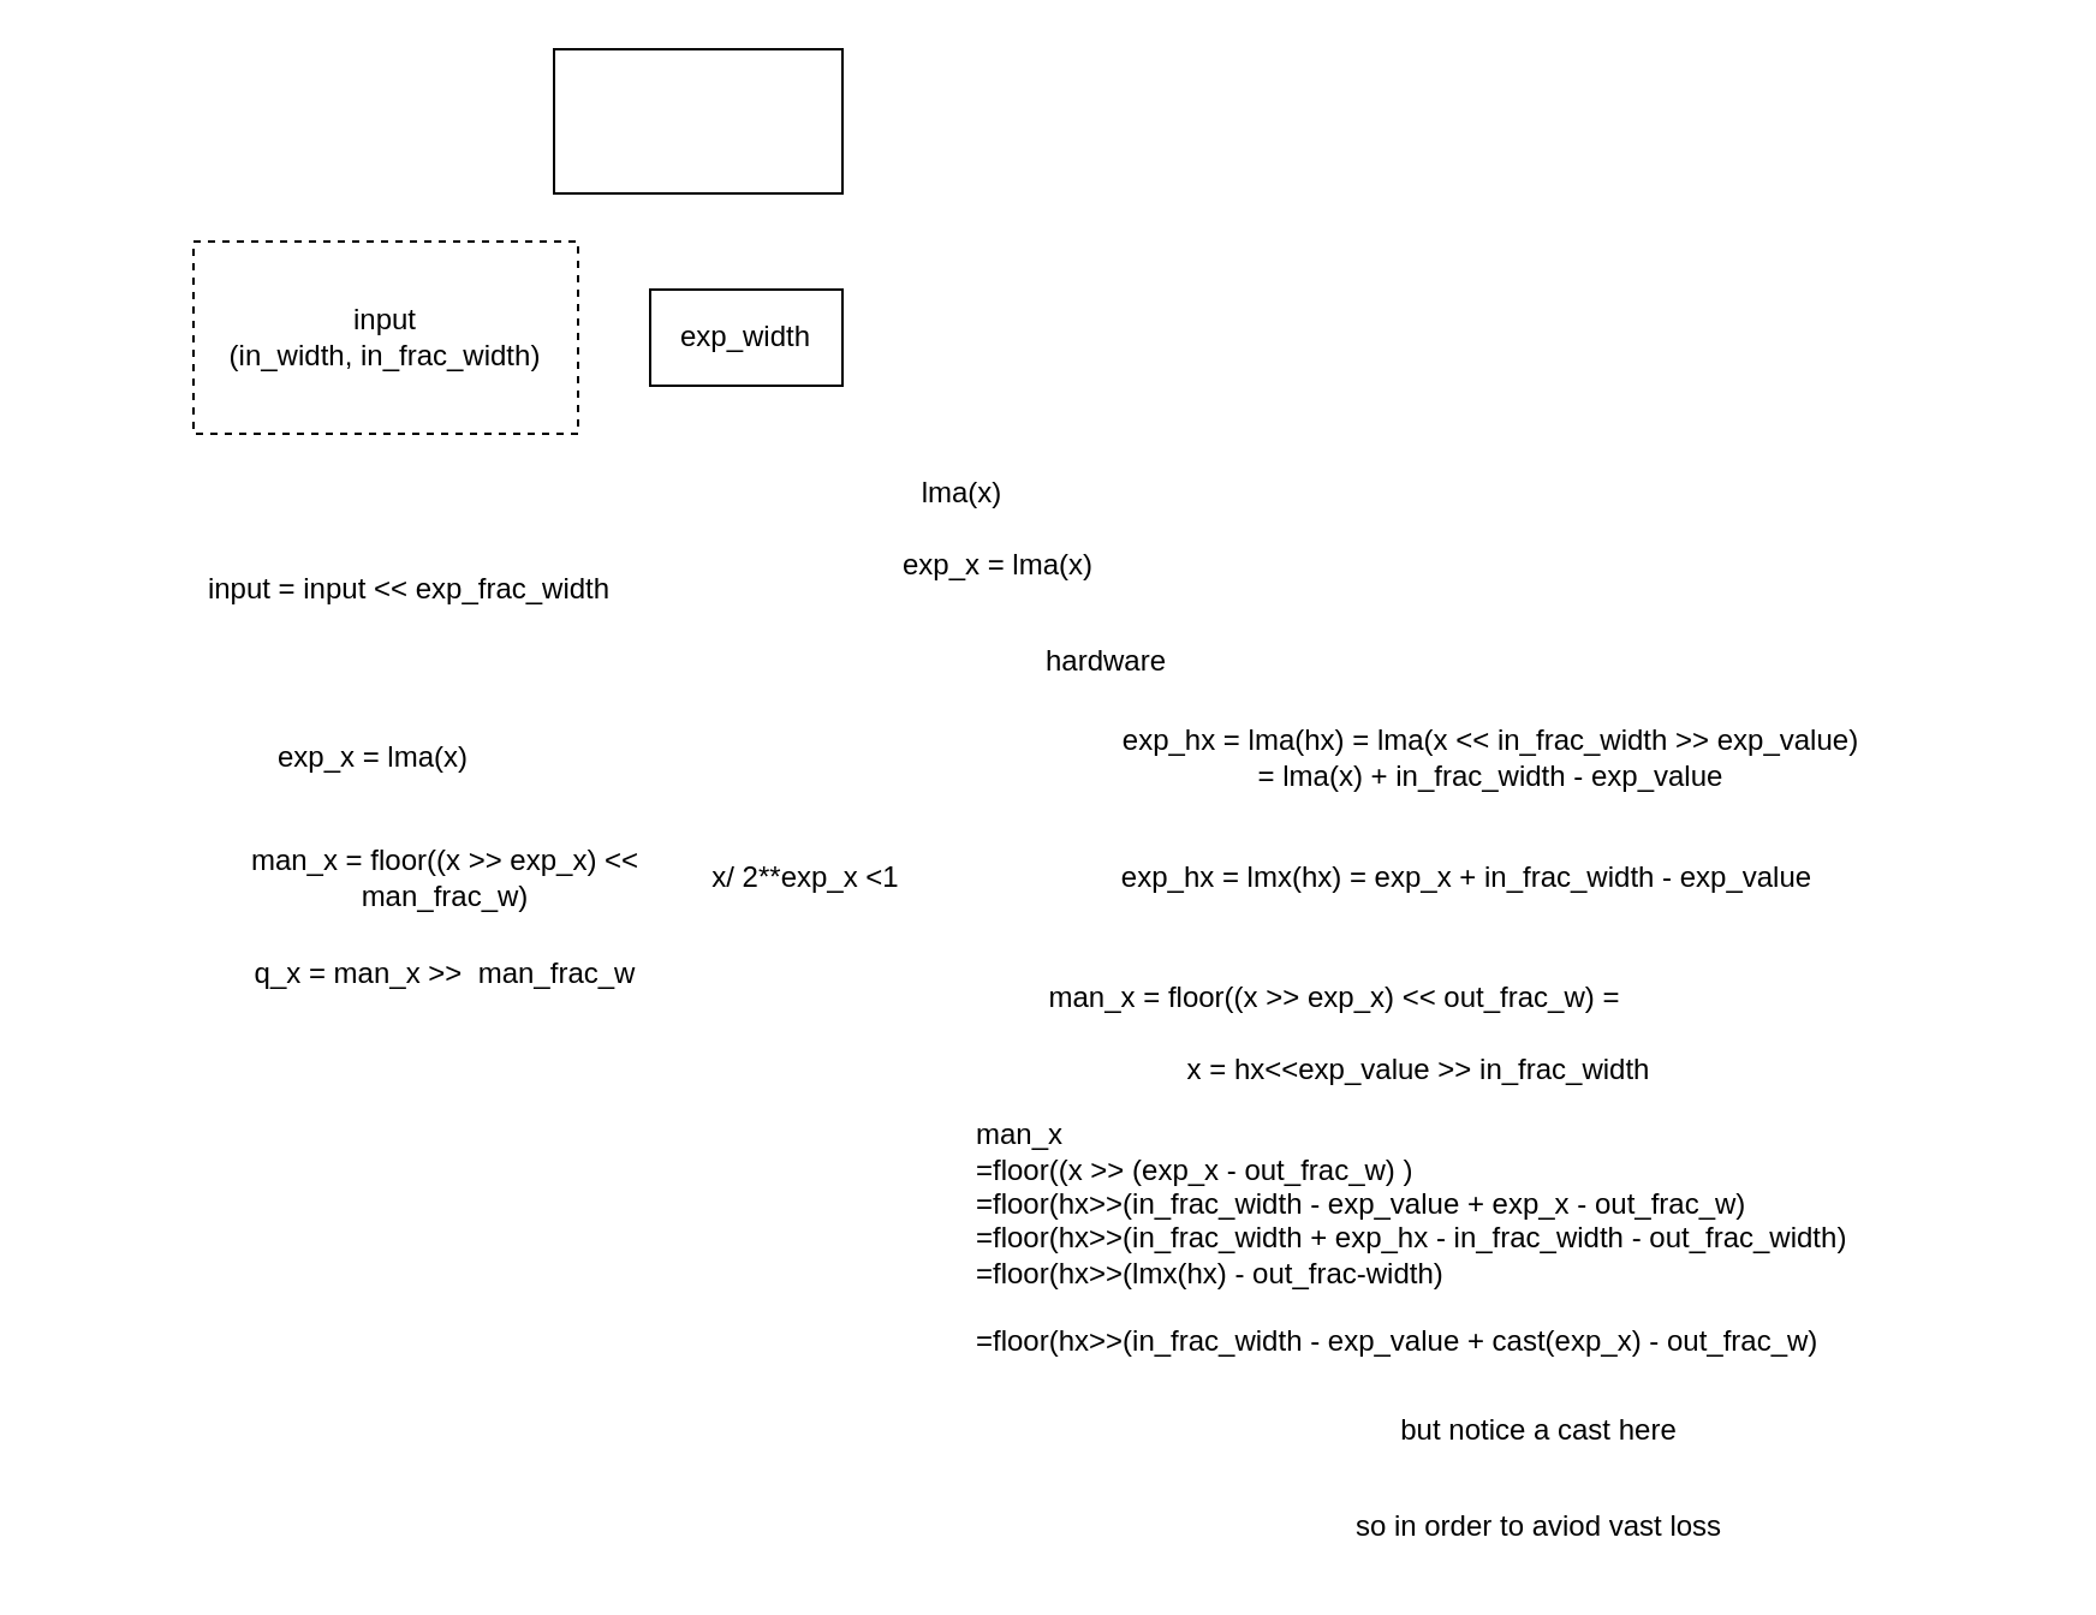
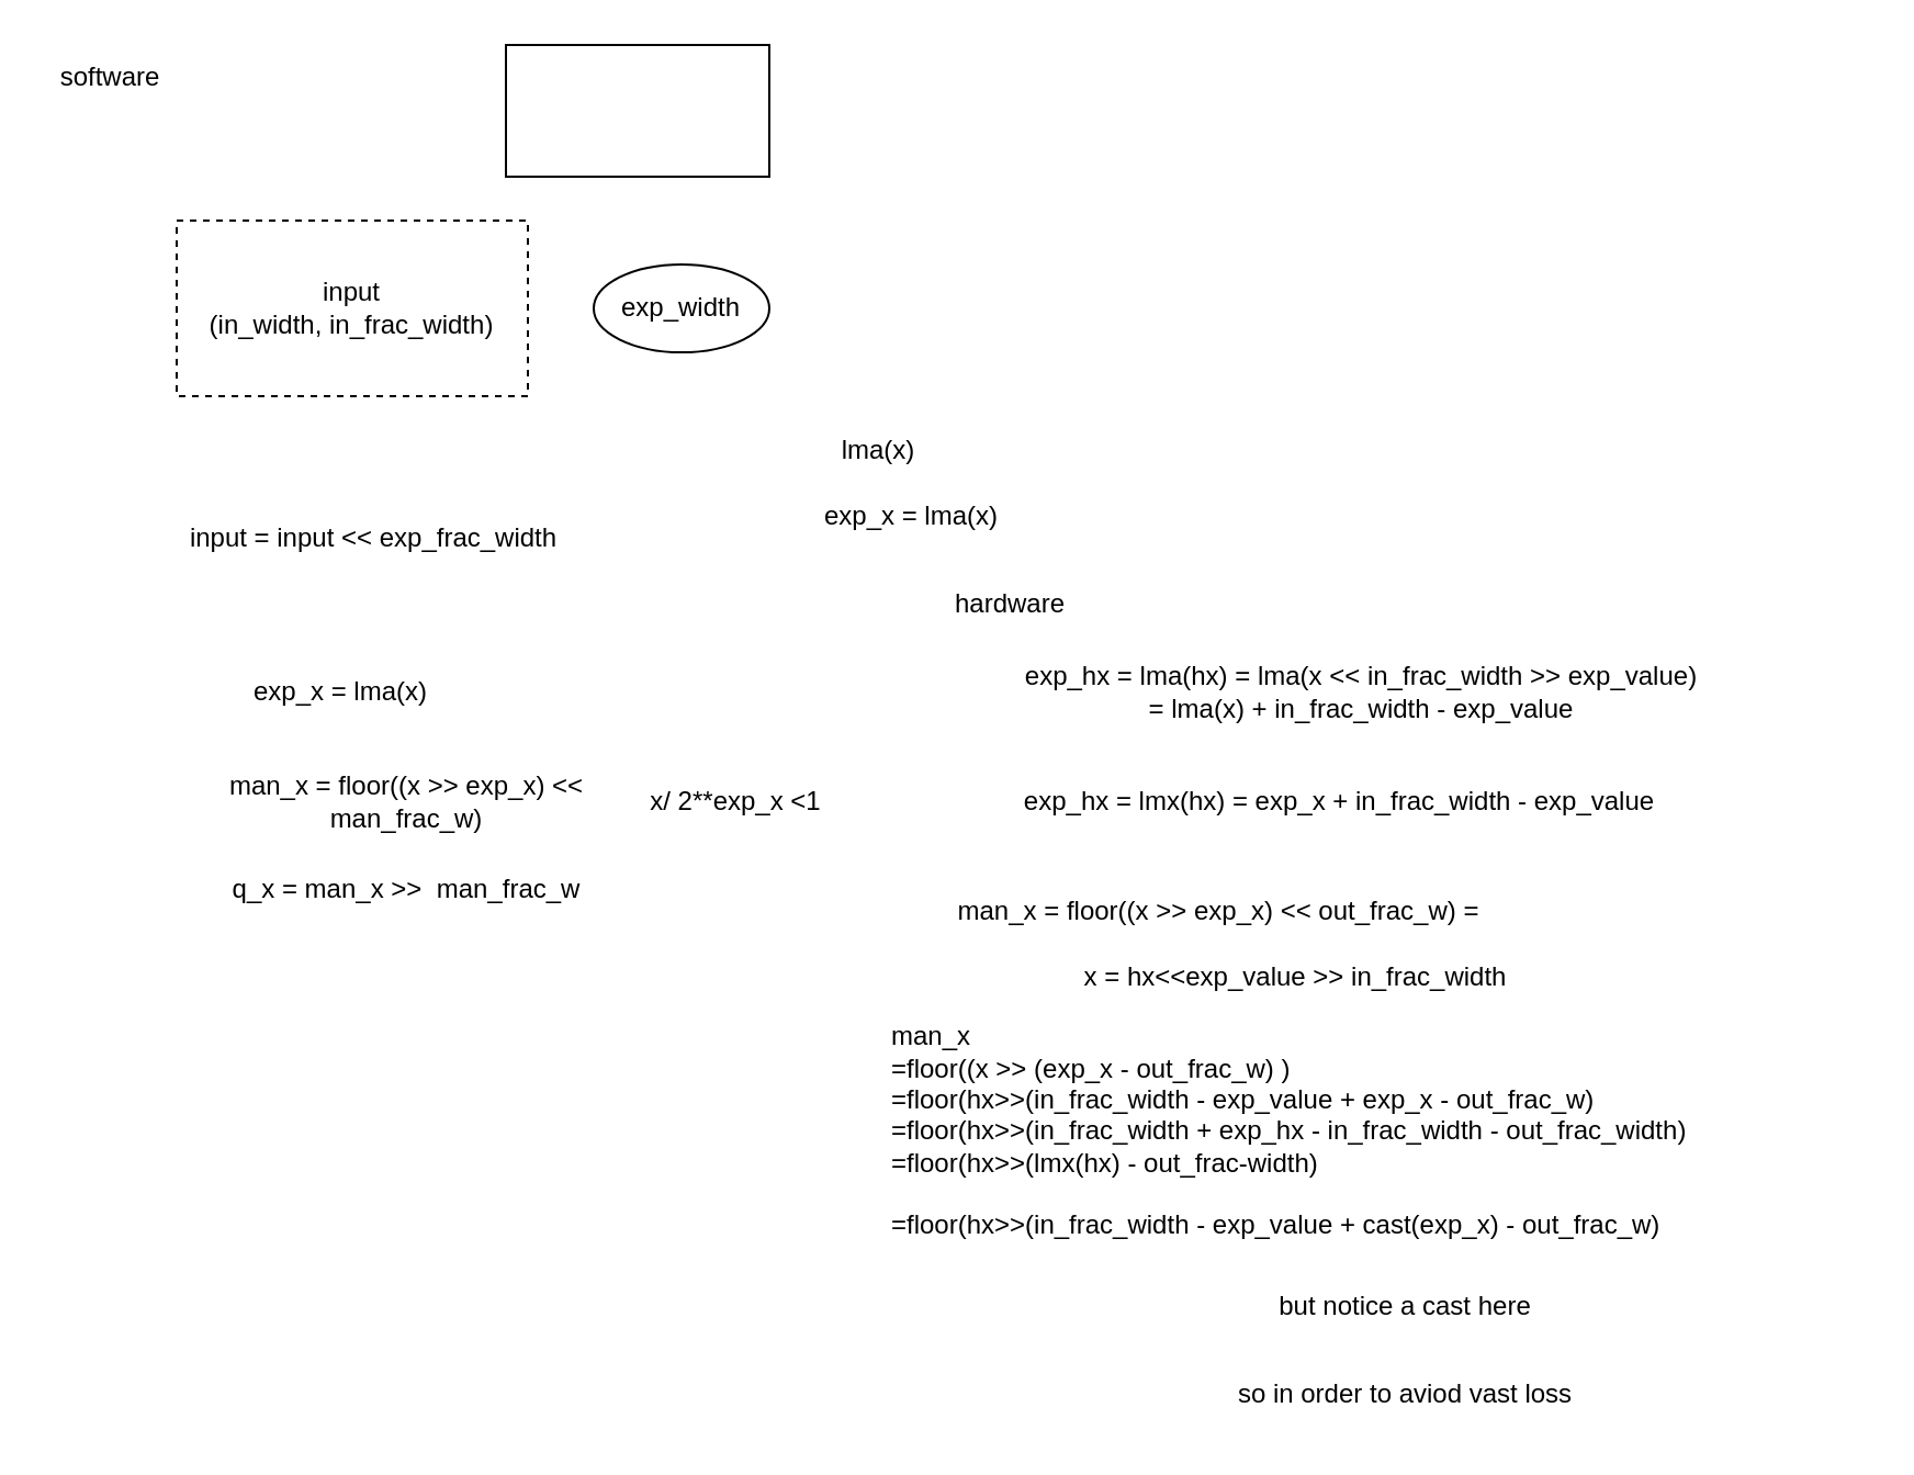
  <mxCell id="0" />
  <mxCell id="1" parent="0" />
  <mxCell id="2" value="input&lt;br&gt;(in_width, in_frac_width)" style="rounded=0;whiteSpace=wrap;html=1;dashed=1;" parent="1" vertex="1"><mxGeometry x="80" y="100" width="160" height="80" as="geometry" /></mxCell>
+ <mxCell id="3" value="software" style="text;strokeColor=none;align=center;fillColor=none;html=1;verticalAlign=middle;whiteSpace=wrap;rounded=0;" parent="1" vertex="1"><mxGeometry x="20" y="20" width="60" height="30" as="geometry" /></mxCell>
  <mxCell id="4" value="" style="rounded=0;whiteSpace=wrap;html=1;" parent="1" vertex="1"><mxGeometry x="230" y="20" width="120" height="60" as="geometry" /></mxCell>
- <mxCell id="5" value="exp_width" style="rounded=0;whiteSpace=wrap;html=1;" parent="1" vertex="1"><mxGeometry x="270" y="120" width="80" height="40" as="geometry" /></mxCell>
+ <mxCell id="5" value="exp_width" style="ellipse;whiteSpace=wrap;html=1;" parent="1" vertex="1"><mxGeometry x="270" y="120" width="80" height="40" as="geometry" /></mxCell>
  <mxCell id="6" value="input = input &amp;lt;&amp;lt; exp_frac_width" style="text;strokeColor=none;align=center;fillColor=none;html=1;verticalAlign=middle;whiteSpace=wrap;rounded=0;" parent="1" vertex="1"><mxGeometry x="60" y="230" width="220" height="30" as="geometry" /></mxCell>
  <mxCell id="7" value="exp_x = lma(x)" style="text;strokeColor=none;align=center;fillColor=none;html=1;verticalAlign=middle;whiteSpace=wrap;rounded=0;" parent="1" vertex="1"><mxGeometry x="370" y="220" width="90" height="30" as="geometry" /></mxCell>
  <mxCell id="8" value="lma(x)" style="text;strokeColor=none;align=center;fillColor=none;html=1;verticalAlign=middle;whiteSpace=wrap;rounded=0;" parent="1" vertex="1"><mxGeometry x="370" y="190" width="60" height="30" as="geometry" /></mxCell>
  <mxCell id="9" value="exp_x = lma(x)" style="text;strokeColor=none;align=center;fillColor=none;html=1;verticalAlign=middle;whiteSpace=wrap;rounded=0;" parent="1" vertex="1"><mxGeometry x="110" y="300" width="90" height="30" as="geometry" /></mxCell>
  <mxCell id="10" value="man_x = floor((x &amp;gt;&amp;gt; exp_x) &amp;lt;&amp;lt; man_frac_w)" style="text;strokeColor=none;align=center;fillColor=none;html=1;verticalAlign=middle;whiteSpace=wrap;rounded=0;" parent="1" vertex="1"><mxGeometry x="70" y="350" width="230" height="30" as="geometry" /></mxCell>
  <mxCell id="11" value="q_x = man_x &amp;gt;&amp;gt;&amp;nbsp; man_frac_w" style="text;strokeColor=none;align=center;fillColor=none;html=1;verticalAlign=middle;whiteSpace=wrap;rounded=0;" parent="1" vertex="1"><mxGeometry x="95" y="390" width="180" height="30" as="geometry" /></mxCell>
  <mxCell id="12" value="x/ 2**exp_x &amp;lt;1" style="text;strokeColor=none;align=center;fillColor=none;html=1;verticalAlign=middle;whiteSpace=wrap;rounded=0;" parent="1" vertex="1"><mxGeometry x="280" y="350" width="110" height="30" as="geometry" /></mxCell>
  <mxCell id="13" value="hardware" style="text;strokeColor=none;align=center;fillColor=none;html=1;verticalAlign=middle;whiteSpace=wrap;rounded=0;" parent="1" vertex="1"><mxGeometry x="430" y="260" width="60" height="30" as="geometry" /></mxCell>
  <mxCell id="14" value="exp_hx = lma(hx) = lma(x &amp;lt;&amp;lt; in_frac_width &amp;gt;&amp;gt; exp_value) &lt;br&gt;= lma(x) + in_frac_width - exp_value" style="text;strokeColor=none;align=center;fillColor=none;html=1;verticalAlign=middle;whiteSpace=wrap;rounded=0;" parent="1" vertex="1"><mxGeometry x="390" y="300" width="460" height="30" as="geometry" /></mxCell>
  <mxCell id="15" value="exp_hx = lmx(hx) = exp_x + in_frac_width - exp_value" style="text;strokeColor=none;align=center;fillColor=none;html=1;verticalAlign=middle;whiteSpace=wrap;rounded=0;" parent="1" vertex="1"><mxGeometry x="460" y="350" width="300" height="30" as="geometry" /></mxCell>
  <mxCell id="16" value="man_x = floor((x &amp;gt;&amp;gt; exp_x) &amp;lt;&amp;lt; out_frac_w) =" style="text;strokeColor=none;align=center;fillColor=none;html=1;verticalAlign=middle;whiteSpace=wrap;rounded=0;" parent="1" vertex="1"><mxGeometry x="400" y="400" width="310" height="30" as="geometry" /></mxCell>
  <mxCell id="17" value="x = hx&amp;lt;&amp;lt;exp_value &amp;gt;&amp;gt; in_frac_width" style="text;strokeColor=none;align=center;fillColor=none;html=1;verticalAlign=middle;whiteSpace=wrap;rounded=0;" parent="1" vertex="1"><mxGeometry x="465" y="430" width="250" height="30" as="geometry" /></mxCell>
  <mxCell id="18" value="man_x &lt;br&gt;=floor((x &amp;gt;&amp;gt; (exp_x - out_frac_w) )&lt;br&gt;=floor(hx&amp;gt;&amp;gt;(in_frac_width - exp_value + exp_x - out_frac_w)&lt;br&gt;=floor(hx&amp;gt;&amp;gt;(in_frac_width + exp_hx - in_frac_width - out_frac_width)&lt;br&gt;=floor(hx&amp;gt;&amp;gt;(lmx(hx) - out_frac-width)&lt;br&gt;&lt;br&gt;=floor(hx&amp;gt;&amp;gt;(in_frac_width - exp_value + cast(exp_x) - out_frac_w)" style="text;strokeColor=none;align=left;fillColor=none;html=1;verticalAlign=middle;whiteSpace=wrap;rounded=0;" parent="1" vertex="1"><mxGeometry x="404" y="460" width="390" height="110" as="geometry" /></mxCell>
  <mxCell id="19" value="but notice a cast here" style="text;strokeColor=none;align=center;fillColor=none;html=1;verticalAlign=middle;whiteSpace=wrap;rounded=0;" parent="1" vertex="1"><mxGeometry x="530" y="580" width="220" height="30" as="geometry" /></mxCell>
  <mxCell id="20" value="so in order to aviod vast loss" style="text;strokeColor=none;align=center;fillColor=none;html=1;verticalAlign=middle;whiteSpace=wrap;rounded=0;" parent="1" vertex="1"><mxGeometry x="540" y="620" width="200" height="30" as="geometry" /></mxCell>
